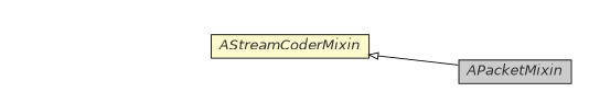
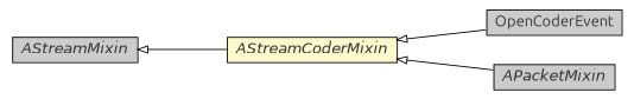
  digraph {
    fontname=Ubuntu
    rankdir=LR
    ranksep=1
    node [fontcolor=grey20 fontname=Ubuntu fontsize=15.0 shape=plaintext]
    edge [arrowtail=empty dir=back fontname=Ubuntu fontsize=10 headport=p labelfontname=Helvetica labelfontsize=10 tailport=p]
+   n1 [label=<<table border="0" cellborder="1" cellspacing="0" cellpadding="2" port="p" bgcolor="grey80" href="./OpenCoderEvent.html"> 		<tr><td><table border="0" cellspacing="0" cellpadding="1"> 			<tr><td> OpenCoderEvent </td></tr> 		</table></td></tr> 		</table>>]
    n2 [label=<<table border="0" cellborder="1" cellspacing="0" cellpadding="2" port="p" bgcolor="lemonChiffon" href="./AStreamCoderMixin.html"> 		<tr><td><table border="0" cellspacing="0" cellpadding="1"> 			<tr><td><font face="Helvetica-Oblique"> AStreamCoderMixin </font></td></tr> 		</table></td></tr> 		</table>>]
    n3 [label=<<table border="0" cellborder="1" cellspacing="0" cellpadding="2" port="p" bgcolor="grey80" href="./APacketMixin.html"> 		<tr><td><table border="0" cellspacing="0" cellpadding="1"> 			<tr><td><font face="Helvetica-Oblique"> APacketMixin </font></td></tr> 		</table></td></tr> 		</table>>]
+   n4 [label=<<table border="0" cellborder="1" cellspacing="0" cellpadding="2" port="p" bgcolor="grey80" href="./AStreamMixin.html"> 		<tr><td><table border="0" cellspacing="0" cellpadding="1"> 			<tr><td><font face="Helvetica-Oblique"> AStreamMixin </font></td></tr> 		</table></td></tr> 		</table>>]
+   n2 -> n1
    n2 -> n3
+   n4 -> n2
  }
